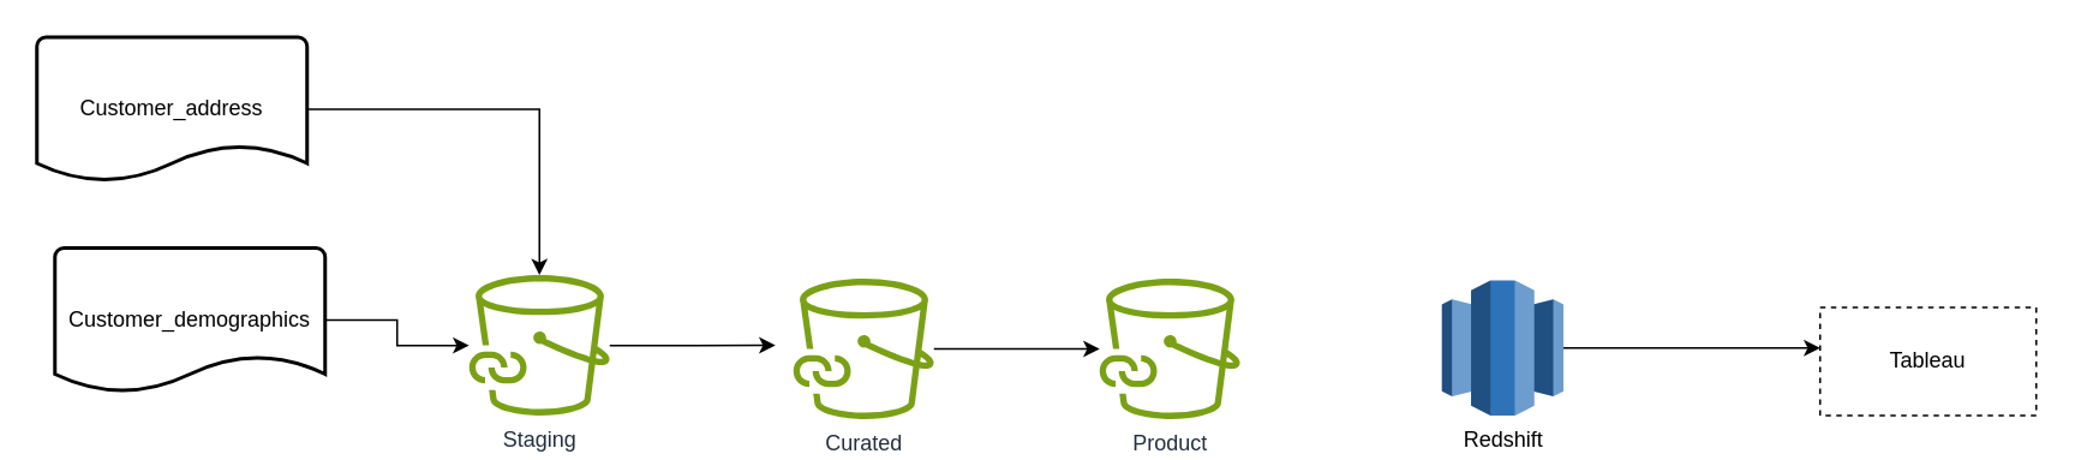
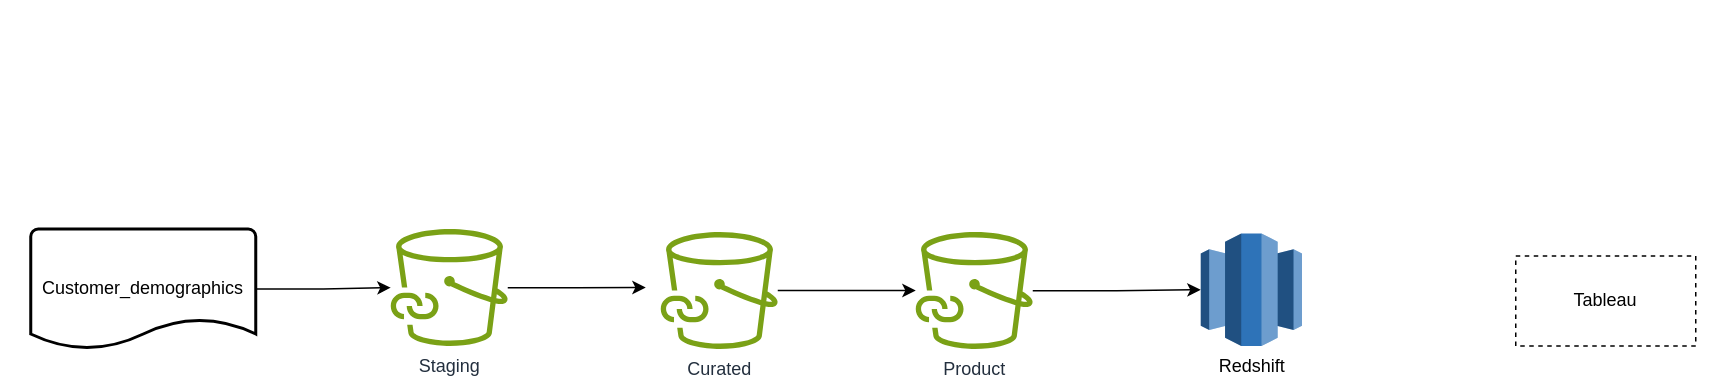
  <mxCell id="0" />
  <mxCell id="1" parent="0" />
- <mxCell id="2" style="edgeStyle=orthogonalEdgeStyle;rounded=0;orthogonalLoop=1;jettySize=auto;html=1;" edge="1" parent="1" source="3" target="7"><mxGeometry relative="1" as="geometry" /></mxCell>
- <mxCell id="3" value="Customer_address" style="strokeWidth=2;html=1;shape=mxgraph.flowchart.document2;whiteSpace=wrap;size=0.25;" vertex="1" parent="1"><mxGeometry x="20" y="20" width="150" height="80" as="geometry" /></mxCell>
  <mxCell id="4" style="edgeStyle=orthogonalEdgeStyle;rounded=0;orthogonalLoop=1;jettySize=auto;html=1;" edge="1" parent="1" source="5" target="7"><mxGeometry relative="1" as="geometry" /></mxCell>
- <mxCell id="5" value="Customer_demographics" style="strokeWidth=2;html=1;shape=mxgraph.flowchart.document2;whiteSpace=wrap;size=0.25;" vertex="1" parent="1"><mxGeometry x="30" y="137" width="150" height="80" as="geometry" /></mxCell>
+ <mxCell id="5" value="Customer_demographics" style="strokeWidth=2;html=1;shape=mxgraph.flowchart.document2;whiteSpace=wrap;size=0.25;" vertex="1" parent="1"><mxGeometry x="20" y="152" width="150" height="80" as="geometry" /></mxCell>
  <mxCell id="6" style="edgeStyle=orthogonalEdgeStyle;rounded=0;orthogonalLoop=1;jettySize=auto;html=1;" edge="1" parent="1" source="7"><mxGeometry relative="1" as="geometry"><mxPoint x="430" y="191" as="targetPoint" /></mxGeometry></mxCell>
  <mxCell id="7" value="Staging" style="sketch=0;outlineConnect=0;fontColor=#232F3E;gradientColor=none;fillColor=#7AA116;strokeColor=none;dashed=0;verticalLabelPosition=bottom;verticalAlign=top;align=center;html=1;fontSize=12;fontStyle=0;aspect=fixed;pointerEvents=1;shape=mxgraph.aws4.file_cache_s3_linked_datasets;" vertex="1" parent="1"><mxGeometry x="260" y="152" width="78" height="78" as="geometry" /></mxCell>
  <mxCell id="8" style="edgeStyle=orthogonalEdgeStyle;rounded=0;orthogonalLoop=1;jettySize=auto;html=1;" edge="1" parent="1" source="9" target="11"><mxGeometry relative="1" as="geometry" /></mxCell>
  <mxCell id="9" value="Curated" style="sketch=0;outlineConnect=0;fontColor=#232F3E;gradientColor=none;fillColor=#7AA116;strokeColor=none;dashed=0;verticalLabelPosition=bottom;verticalAlign=top;align=center;html=1;fontSize=12;fontStyle=0;aspect=fixed;pointerEvents=1;shape=mxgraph.aws4.file_cache_s3_linked_datasets;" vertex="1" parent="1"><mxGeometry x="440" y="154" width="78" height="78" as="geometry" /></mxCell>
+ <mxCell id="10" style="edgeStyle=orthogonalEdgeStyle;rounded=0;orthogonalLoop=1;jettySize=auto;html=1;" edge="1" parent="1" source="11" target="12"><mxGeometry relative="1" as="geometry" /></mxCell>
  <mxCell id="11" value="Product" style="sketch=0;outlineConnect=0;fontColor=#232F3E;gradientColor=none;fillColor=#7AA116;strokeColor=none;dashed=0;verticalLabelPosition=bottom;verticalAlign=top;align=center;html=1;fontSize=12;fontStyle=0;aspect=fixed;pointerEvents=1;shape=mxgraph.aws4.file_cache_s3_linked_datasets;" vertex="1" parent="1"><mxGeometry x="610" y="154" width="78" height="78" as="geometry" /></mxCell>
  <mxCell id="12" value="Redshift" style="outlineConnect=0;dashed=0;verticalLabelPosition=bottom;verticalAlign=top;align=center;html=1;shape=mxgraph.aws3.redshift;fillColor=#2E73B8;gradientColor=none;" vertex="1" parent="1"><mxGeometry x="800" y="155" width="67.5" height="75" as="geometry" /></mxCell>
  <mxCell id="13" value="Tableau" style="rounded=0;whiteSpace=wrap;html=1;dashed=1;" vertex="1" parent="1"><mxGeometry x="1010" y="170" width="120" height="60" as="geometry" /></mxCell>
- <mxCell id="14" style="edgeStyle=orthogonalEdgeStyle;rounded=0;orthogonalLoop=1;jettySize=auto;html=1;entryX=0;entryY=0.375;entryDx=0;entryDy=0;entryPerimeter=0;" edge="1" parent="1" source="12" target="13"><mxGeometry relative="1" as="geometry" /></mxCell>
